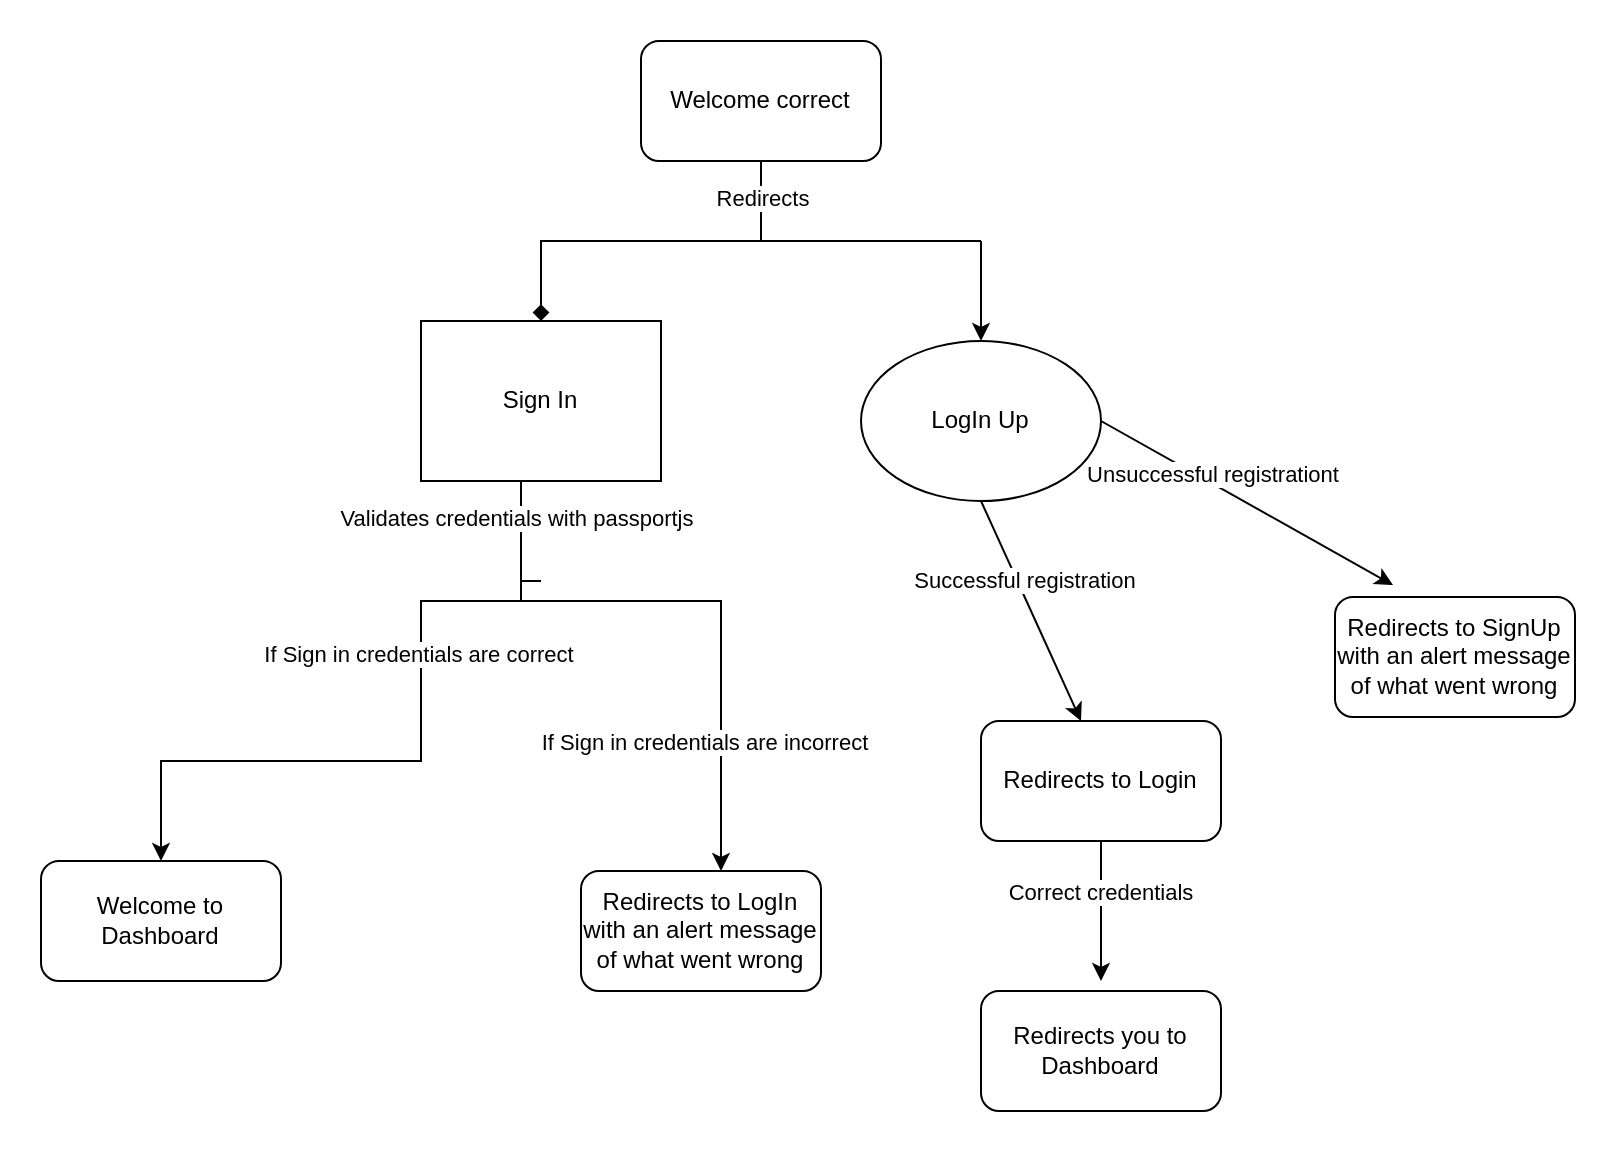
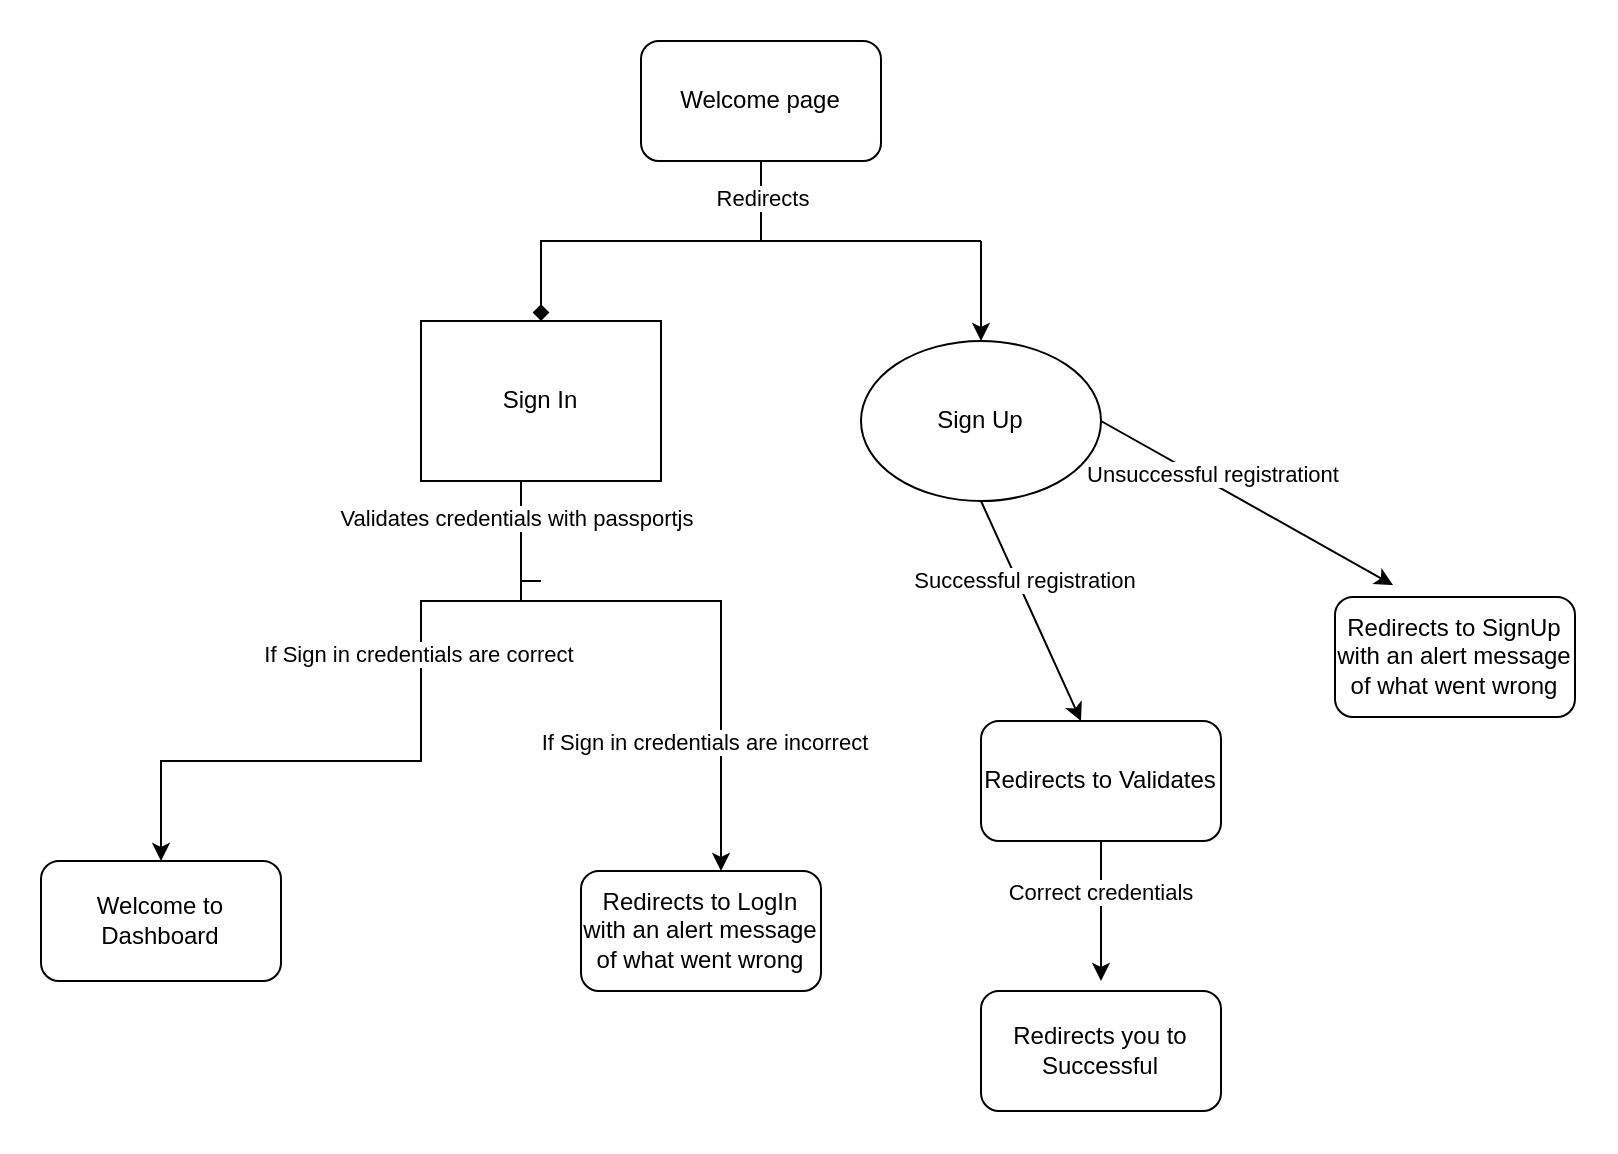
  <mxCell id="0" />
  <mxCell id="1" parent="0" />
  <mxCell id="2" value="" style="edgeStyle=orthogonalEdgeStyle;rounded=0;orthogonalLoop=1;jettySize=auto;html=1;endArrow=diamond;" edge="1" parent="1" source="4" target="10"><mxGeometry relative="1" as="geometry" /></mxCell>
  <mxCell id="3" value="Redirects" style="edgeLabel;html=1;align=center;verticalAlign=middle;resizable=0;points=[];" vertex="1" connectable="0" parent="2"><mxGeometry x="-0.913" y="1" relative="1" as="geometry"><mxPoint x="-1" y="10" as="offset" /></mxGeometry></mxCell>
- <mxCell id="4" value="Welcome correct" style="rounded=1;whiteSpace=wrap;html=1;" vertex="1" parent="1"><mxGeometry x="320" y="20" width="120" height="60" as="geometry" /></mxCell>
+ <mxCell id="4" value="Welcome page" style="rounded=1;whiteSpace=wrap;html=1;" vertex="1" parent="1"><mxGeometry x="320" y="20" width="120" height="60" as="geometry" /></mxCell>
  <mxCell id="5" value="" style="edgeStyle=orthogonalEdgeStyle;rounded=0;orthogonalLoop=1;jettySize=auto;html=1;" edge="1" parent="1" source="10"><mxGeometry relative="1" as="geometry"><mxPoint x="80" y="430" as="targetPoint" /><Array as="points"><mxPoint x="260" y="300" /><mxPoint x="210" y="300" /><mxPoint x="210" y="380" /></Array></mxGeometry></mxCell>
  <mxCell id="6" value="If Sign in credentials are correct" style="edgeLabel;html=1;align=center;verticalAlign=middle;resizable=0;points=[];" vertex="1" connectable="0" parent="5"><mxGeometry x="-0.2" y="-12" relative="1" as="geometry"><mxPoint x="10" y="-12" as="offset" /></mxGeometry></mxCell>
  <mxCell id="7" value="Validates credentials with passportjs&lt;br&gt;" style="edgeLabel;html=1;align=center;verticalAlign=middle;resizable=0;points=[];" vertex="1" connectable="0" parent="5"><mxGeometry x="-0.9" y="-3" relative="1" as="geometry"><mxPoint as="offset" /></mxGeometry></mxCell>
  <mxCell id="8" value="" style="edgeStyle=orthogonalEdgeStyle;rounded=0;orthogonalLoop=1;jettySize=auto;html=1;" edge="1" parent="1" target="12"><mxGeometry relative="1" as="geometry"><mxPoint x="270" y="290" as="sourcePoint" /><Array as="points"><mxPoint x="260" y="290" /><mxPoint x="260" y="300" /><mxPoint x="360" y="300" /></Array></mxGeometry></mxCell>
  <mxCell id="9" value="If Sign in credentials are incorrect" style="edgeLabel;html=1;align=center;verticalAlign=middle;resizable=0;points=[];" vertex="1" connectable="0" parent="8"><mxGeometry x="-0.61" relative="1" as="geometry"><mxPoint x="61" y="70" as="offset" /></mxGeometry></mxCell>
  <mxCell id="10" value="Sign In" style="whiteSpace=wrap;html=1;rounded=0;" vertex="1" parent="1"><mxGeometry x="210" y="160" width="120" height="80" as="geometry" /></mxCell>
- <mxCell id="11" value="LogIn Up" style="ellipse;whiteSpace=wrap;html=1;" vertex="1" parent="1"><mxGeometry x="430" y="170" width="120" height="80" as="geometry" /></mxCell>
+ <mxCell id="11" value="Sign Up" style="ellipse;whiteSpace=wrap;html=1;" vertex="1" parent="1"><mxGeometry x="430" y="170" width="120" height="80" as="geometry" /></mxCell>
  <mxCell id="12" value="Redirects to LogIn with an alert message of what went wrong" style="whiteSpace=wrap;html=1;rounded=1;" vertex="1" parent="1"><mxGeometry x="290" y="435" width="120" height="60" as="geometry" /></mxCell>
  <mxCell id="13" value="" style="endArrow=none;html=1;" edge="1" parent="1"><mxGeometry width="50" height="50" relative="1" as="geometry"><mxPoint x="380" y="120" as="sourcePoint" /><mxPoint x="490" y="120" as="targetPoint" /><Array as="points" /></mxGeometry></mxCell>
  <mxCell id="14" value="Welcome to Dashboard" style="rounded=1;whiteSpace=wrap;html=1;" vertex="1" parent="1"><mxGeometry x="20" y="430" width="120" height="60" as="geometry" /></mxCell>
  <mxCell id="15" value="" style="endArrow=classic;html=1;exitX=0.5;exitY=1;exitDx=0;exitDy=0;" edge="1" parent="1" source="11"><mxGeometry width="50" height="50" relative="1" as="geometry"><mxPoint x="520" y="290" as="sourcePoint" /><mxPoint x="540" y="360" as="targetPoint" /></mxGeometry></mxCell>
  <mxCell id="16" value="Successful registration" style="edgeLabel;html=1;align=center;verticalAlign=middle;resizable=0;points=[];" vertex="1" connectable="0" parent="15"><mxGeometry x="-0.261" y="3" relative="1" as="geometry"><mxPoint as="offset" /></mxGeometry></mxCell>
- <mxCell id="17" value="Redirects to Login" style="rounded=1;whiteSpace=wrap;html=1;" vertex="1" parent="1"><mxGeometry x="490" y="360" width="120" height="60" as="geometry" /></mxCell>
- <mxCell id="18" value="Redirects you to Dashboard" style="rounded=1;whiteSpace=wrap;html=1;" vertex="1" parent="1"><mxGeometry x="490" y="495" width="120" height="60" as="geometry" /></mxCell>
+ <mxCell id="17" value="Redirects to Validates" style="rounded=1;whiteSpace=wrap;html=1;" vertex="1" parent="1"><mxGeometry x="490" y="360" width="120" height="60" as="geometry" /></mxCell>
+ <mxCell id="18" value="Redirects you to Successful" style="rounded=1;whiteSpace=wrap;html=1;" vertex="1" parent="1"><mxGeometry x="490" y="495" width="120" height="60" as="geometry" /></mxCell>
  <mxCell id="19" value="" style="endArrow=classic;html=1;exitX=0.5;exitY=1;exitDx=0;exitDy=0;" edge="1" parent="1" source="17"><mxGeometry width="50" height="50" relative="1" as="geometry"><mxPoint x="540" y="430" as="sourcePoint" /><mxPoint x="550" y="490" as="targetPoint" /></mxGeometry></mxCell>
  <mxCell id="20" value="Correct credentials" style="edgeLabel;html=1;align=center;verticalAlign=middle;resizable=0;points=[];" vertex="1" connectable="0" parent="19"><mxGeometry x="-0.286" y="-1" relative="1" as="geometry"><mxPoint as="offset" /></mxGeometry></mxCell>
  <mxCell id="21" value="" style="endArrow=classic;html=1;entryX=0.5;entryY=0;entryDx=0;entryDy=0;" edge="1" parent="1" target="11"><mxGeometry width="50" height="50" relative="1" as="geometry"><mxPoint x="490" y="120" as="sourcePoint" /><mxPoint x="520" y="120" as="targetPoint" /></mxGeometry></mxCell>
  <mxCell id="22" value="" style="endArrow=classic;html=1;exitX=1;exitY=0.5;exitDx=0;exitDy=0;" edge="1" parent="1" source="11"><mxGeometry width="50" height="50" relative="1" as="geometry"><mxPoint x="560" y="210" as="sourcePoint" /><mxPoint x="696" y="292" as="targetPoint" /></mxGeometry></mxCell>
  <mxCell id="23" value="Unsuccessful registrationt" style="edgeLabel;html=1;align=center;verticalAlign=middle;resizable=0;points=[];" vertex="1" connectable="0" parent="22"><mxGeometry x="-0.268" y="4" relative="1" as="geometry"><mxPoint as="offset" /></mxGeometry></mxCell>
  <mxCell id="24" value="Redirects to SignUp with an alert message of what went wrong" style="rounded=1;whiteSpace=wrap;html=1;" vertex="1" parent="1"><mxGeometry x="667" y="298" width="120" height="60" as="geometry" /></mxCell>
